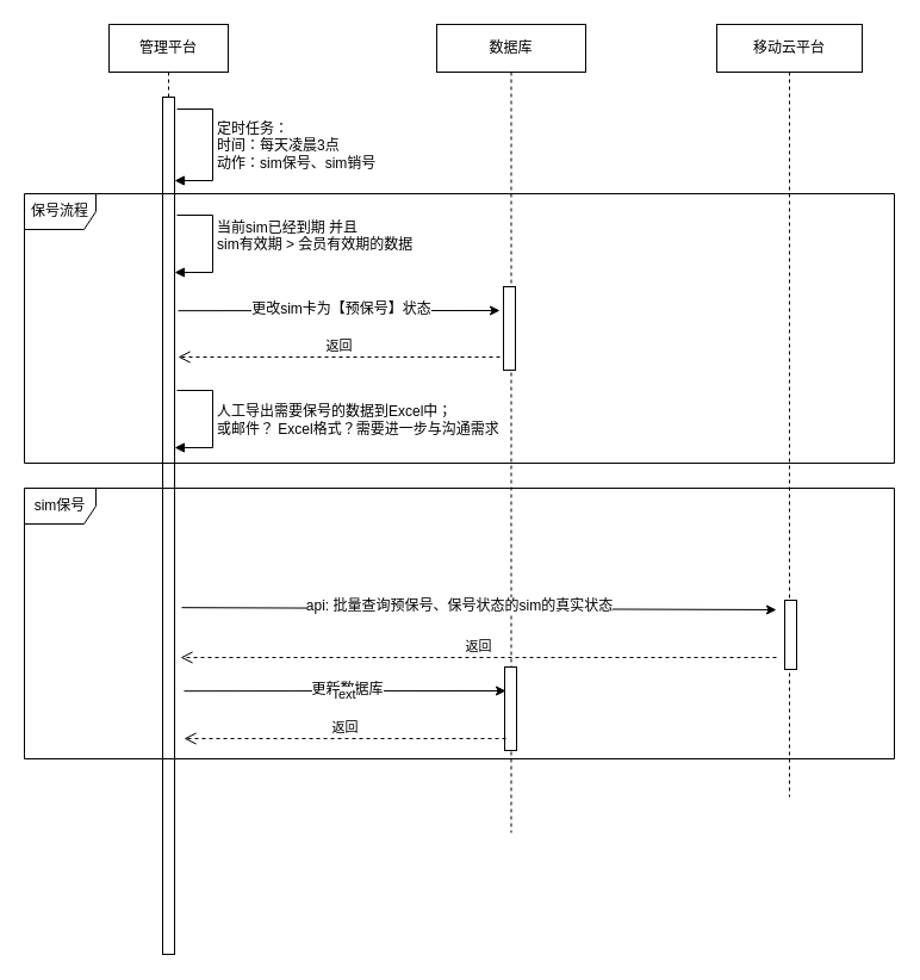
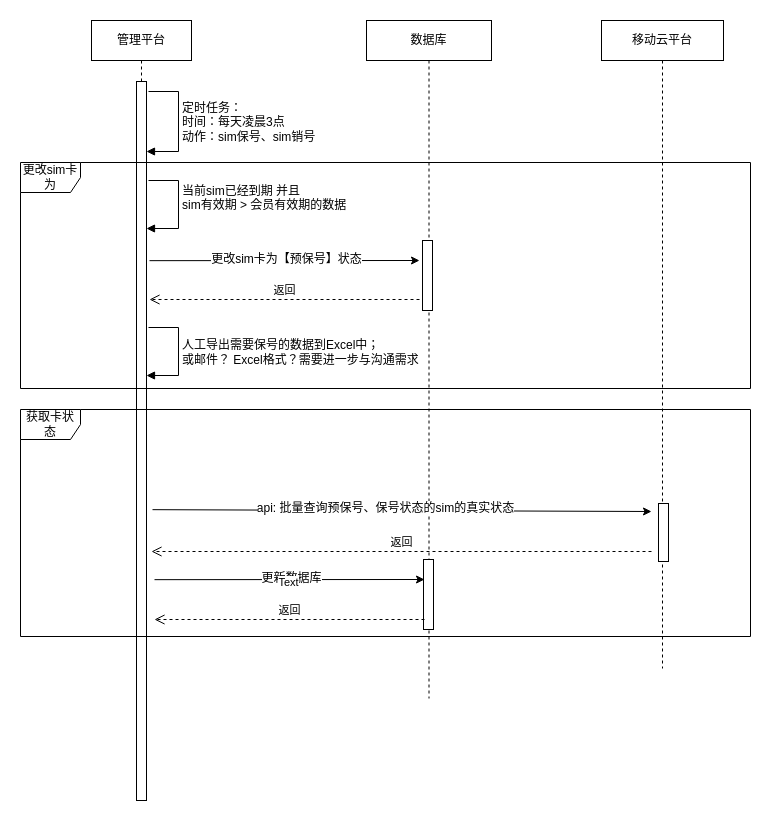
  <mxCell id="0" />
  <mxCell id="1" parent="0" />
  <mxCell id="2" value="移动云平台" style="shape=umlLifeline;perimeter=lifelinePerimeter;whiteSpace=wrap;html=1;container=0;dropTarget=0;collapsible=0;recursiveResize=0;outlineConnect=0;portConstraint=eastwest;newEdgeStyle={&quot;edgeStyle&quot;:&quot;elbowEdgeStyle&quot;,&quot;elbow&quot;:&quot;vertical&quot;,&quot;curved&quot;:0,&quot;rounded&quot;:0};" parent="1" vertex="1"><mxGeometry x="601" y="20" width="122" height="648" as="geometry" /></mxCell>
  <mxCell id="3" value="数据库" style="shape=umlLifeline;perimeter=lifelinePerimeter;whiteSpace=wrap;html=1;container=0;dropTarget=0;collapsible=0;recursiveResize=0;outlineConnect=0;portConstraint=eastwest;newEdgeStyle={&quot;edgeStyle&quot;:&quot;elbowEdgeStyle&quot;,&quot;elbow&quot;:&quot;vertical&quot;,&quot;curved&quot;:0,&quot;rounded&quot;:0};" vertex="1" parent="1"><mxGeometry x="366" y="20" width="125" height="678" as="geometry" /></mxCell>
  <mxCell id="4" value="" style="endArrow=classic;html=1;rounded=0;" edge="1" parent="3"><mxGeometry width="50" height="50" relative="1" as="geometry"><mxPoint x="-214" y="489.17" as="sourcePoint" /><mxPoint x="285" y="491" as="targetPoint" /></mxGeometry></mxCell>
  <mxCell id="5" value="&lt;div style=&quot;text-align: left;&quot;&gt;&lt;span style=&quot;font-size: 12px;&quot;&gt;api: 批量查询预保号、保号状态的sim的真实状态&lt;/span&gt;&lt;/div&gt;" style="edgeLabel;html=1;align=center;verticalAlign=middle;resizable=0;points=[];" vertex="1" connectable="0" parent="4"><mxGeometry x="-0.17" y="2" relative="1" as="geometry"><mxPoint x="25" as="offset" /></mxGeometry></mxCell>
  <mxCell id="6" value="" style="html=1;points=[];perimeter=orthogonalPerimeter;outlineConnect=0;targetShapes=umlLifeline;portConstraint=eastwest;newEdgeStyle={&quot;edgeStyle&quot;:&quot;elbowEdgeStyle&quot;,&quot;elbow&quot;:&quot;vertical&quot;,&quot;curved&quot;:0,&quot;rounded&quot;:0};" vertex="1" parent="3"><mxGeometry x="292" y="483" width="10" height="58" as="geometry" /></mxCell>
  <mxCell id="7" value="返回" style="html=1;verticalAlign=bottom;endArrow=open;dashed=1;endSize=8;edgeStyle=elbowEdgeStyle;elbow=vertical;curved=0;rounded=0;" edge="1" parent="3"><mxGeometry relative="1" as="geometry"><mxPoint x="-215" y="530.33" as="targetPoint" /><Array as="points" /><mxPoint x="285" y="531" as="sourcePoint" /><mxPoint as="offset" /></mxGeometry></mxCell>
  <mxCell id="8" value="" style="html=1;points=[];perimeter=orthogonalPerimeter;outlineConnect=0;targetShapes=umlLifeline;portConstraint=eastwest;newEdgeStyle={&quot;edgeStyle&quot;:&quot;elbowEdgeStyle&quot;,&quot;elbow&quot;:&quot;vertical&quot;,&quot;curved&quot;:0,&quot;rounded&quot;:0};" vertex="1" parent="3"><mxGeometry x="57" y="539" width="10" height="70" as="geometry" /></mxCell>
  <mxCell id="9" value="" style="endArrow=classic;html=1;rounded=0;" edge="1" parent="3"><mxGeometry width="50" height="50" relative="1" as="geometry"><mxPoint x="-212" y="559.17" as="sourcePoint" /><mxPoint x="58" y="559" as="targetPoint" /></mxGeometry></mxCell>
  <mxCell id="10" value="&lt;div style=&quot;text-align: left;&quot;&gt;&lt;span style=&quot;font-size: 12px;&quot;&gt;更新数据库&lt;/span&gt;&lt;/div&gt;" style="edgeLabel;html=1;align=center;verticalAlign=middle;resizable=0;points=[];" vertex="1" connectable="0" parent="9"><mxGeometry x="-0.17" y="2" relative="1" as="geometry"><mxPoint x="25" as="offset" /></mxGeometry></mxCell>
  <mxCell id="11" value="Text" style="edgeLabel;html=1;align=center;verticalAlign=middle;resizable=0;points=[];" vertex="1" connectable="0" parent="9"><mxGeometry x="-0.012" y="-2" relative="1" as="geometry"><mxPoint as="offset" /></mxGeometry></mxCell>
  <mxCell id="12" value="返回" style="html=1;verticalAlign=bottom;endArrow=open;dashed=1;endSize=8;edgeStyle=elbowEdgeStyle;elbow=vertical;curved=0;rounded=0;" edge="1" parent="3"><mxGeometry relative="1" as="geometry"><mxPoint x="-212" y="599.33" as="targetPoint" /><Array as="points" /><mxPoint x="58" y="599" as="sourcePoint" /><mxPoint as="offset" /></mxGeometry></mxCell>
  <mxCell id="13" value="管理平台" style="shape=umlLifeline;perimeter=lifelinePerimeter;whiteSpace=wrap;html=1;container=0;dropTarget=0;collapsible=0;recursiveResize=0;outlineConnect=0;portConstraint=eastwest;newEdgeStyle={&quot;edgeStyle&quot;:&quot;elbowEdgeStyle&quot;,&quot;elbow&quot;:&quot;vertical&quot;,&quot;curved&quot;:0,&quot;rounded&quot;:0};" parent="1" vertex="1"><mxGeometry x="91" y="20" width="100" height="780" as="geometry" /></mxCell>
  <mxCell id="14" value="" style="html=1;points=[];perimeter=orthogonalPerimeter;outlineConnect=0;targetShapes=umlLifeline;portConstraint=eastwest;newEdgeStyle={&quot;edgeStyle&quot;:&quot;elbowEdgeStyle&quot;,&quot;elbow&quot;:&quot;vertical&quot;,&quot;curved&quot;:0,&quot;rounded&quot;:0};" vertex="1" parent="13"><mxGeometry x="45" y="61" width="10" height="719" as="geometry" /></mxCell>
  <mxCell id="15" value="定时任务：&lt;br&gt;时间：每天凌晨3点&lt;br&gt;动作：sim保号、sim销号" style="html=1;align=left;spacingLeft=2;endArrow=block;rounded=0;edgeStyle=orthogonalEdgeStyle;curved=0;rounded=0;fontFamily=Helvetica;fontSize=12;fontColor=default;" edge="1" parent="13"><mxGeometry relative="1" as="geometry"><mxPoint x="57" y="71" as="sourcePoint" /><Array as="points"><mxPoint x="87" y="71" /><mxPoint x="87" y="131" /></Array><mxPoint x="55" y="131" as="targetPoint" /></mxGeometry></mxCell>
- <mxCell id="16" value="sim保号" style="shape=umlFrame;whiteSpace=wrap;html=1;pointerEvents=0;sketch=0;strokeColor=default;align=center;verticalAlign=middle;fontFamily=Helvetica;fontSize=12;fontColor=default;fillColor=default;" parent="1" vertex="1"><mxGeometry x="20" y="409" width="730" height="227" as="geometry" /></mxCell>
+ <mxCell id="16" value="获取卡状态" style="shape=umlFrame;whiteSpace=wrap;html=1;pointerEvents=0;sketch=0;strokeColor=default;align=center;verticalAlign=middle;fontFamily=Helvetica;fontSize=12;fontColor=default;fillColor=default;" parent="1" vertex="1"><mxGeometry x="20" y="409" width="730" height="227" as="geometry" /></mxCell>
  <mxCell id="17" value="当前sim已经到期 并且&lt;br&gt;sim有效期 &amp;gt; 会员有效期的数据&amp;nbsp;&lt;div&gt;&lt;div&gt;&lt;br&gt;&lt;/div&gt;&lt;/div&gt;" style="html=1;align=left;spacingLeft=2;endArrow=block;rounded=0;edgeStyle=orthogonalEdgeStyle;curved=0;rounded=0;fontFamily=Helvetica;fontSize=12;fontColor=default;" edge="1" parent="1"><mxGeometry relative="1" as="geometry"><mxPoint x="148" y="180" as="sourcePoint" /><Array as="points"><mxPoint x="178" y="180" /><mxPoint x="178" y="228" /><mxPoint x="146" y="228" /></Array><mxPoint x="146" y="228" as="targetPoint" /><mxPoint as="offset" /></mxGeometry></mxCell>
- <mxCell id="18" value="保号流程" style="shape=umlFrame;whiteSpace=wrap;html=1;pointerEvents=0;sketch=0;strokeColor=default;align=center;verticalAlign=middle;fontFamily=Helvetica;fontSize=12;fontColor=default;fillColor=default;" vertex="1" parent="1"><mxGeometry x="20" y="162" width="730" height="226" as="geometry" /></mxCell>
+ <mxCell id="18" value="更改sim卡为" style="shape=umlFrame;whiteSpace=wrap;html=1;pointerEvents=0;sketch=0;strokeColor=default;align=center;verticalAlign=middle;fontFamily=Helvetica;fontSize=12;fontColor=default;fillColor=default;" vertex="1" parent="1"><mxGeometry x="20" y="162" width="730" height="226" as="geometry" /></mxCell>
  <mxCell id="19" value="" style="html=1;points=[];perimeter=orthogonalPerimeter;outlineConnect=0;targetShapes=umlLifeline;portConstraint=eastwest;newEdgeStyle={&quot;edgeStyle&quot;:&quot;elbowEdgeStyle&quot;,&quot;elbow&quot;:&quot;vertical&quot;,&quot;curved&quot;:0,&quot;rounded&quot;:0};" vertex="1" parent="1"><mxGeometry x="422" y="240" width="10" height="70" as="geometry" /></mxCell>
  <mxCell id="20" value="" style="endArrow=classic;html=1;rounded=0;" edge="1" parent="1"><mxGeometry width="50" height="50" relative="1" as="geometry"><mxPoint x="149" y="260.17" as="sourcePoint" /><mxPoint x="419" y="260" as="targetPoint" /></mxGeometry></mxCell>
  <mxCell id="21" value="&lt;div style=&quot;text-align: left;&quot;&gt;&lt;span style=&quot;font-size: 12px;&quot;&gt;更改sim卡为【&lt;/span&gt;&lt;span style=&quot;font-size: 12px;&quot;&gt;预保号&lt;/span&gt;&lt;span style=&quot;font-size: 12px;&quot;&gt;】状态&lt;/span&gt;&lt;/div&gt;" style="edgeLabel;html=1;align=center;verticalAlign=middle;resizable=0;points=[];" vertex="1" connectable="0" parent="20"><mxGeometry x="-0.17" y="2" relative="1" as="geometry"><mxPoint x="25" as="offset" /></mxGeometry></mxCell>
  <mxCell id="22" value="返回" style="html=1;verticalAlign=bottom;endArrow=open;dashed=1;endSize=8;edgeStyle=elbowEdgeStyle;elbow=vertical;curved=0;rounded=0;" edge="1" parent="1"><mxGeometry relative="1" as="geometry"><mxPoint x="149" y="299.33" as="targetPoint" /><Array as="points" /><mxPoint x="419" y="299" as="sourcePoint" /><mxPoint as="offset" /></mxGeometry></mxCell>
  <mxCell id="23" value="&lt;div&gt;&lt;div&gt;人工导出需要保号的数据到Excel中；&lt;/div&gt;&lt;/div&gt;&lt;div&gt;或邮件？ Excel格式？需要进一步与沟通需求&lt;/div&gt;" style="html=1;align=left;spacingLeft=2;endArrow=block;rounded=0;edgeStyle=orthogonalEdgeStyle;curved=0;rounded=0;fontFamily=Helvetica;fontSize=12;fontColor=default;" edge="1" parent="1"><mxGeometry relative="1" as="geometry"><mxPoint x="148" y="327" as="sourcePoint" /><Array as="points"><mxPoint x="178" y="327" /><mxPoint x="178" y="375" /><mxPoint x="146" y="375" /></Array><mxPoint x="146" y="375" as="targetPoint" /><mxPoint as="offset" /></mxGeometry></mxCell>
